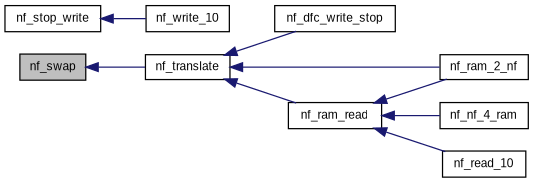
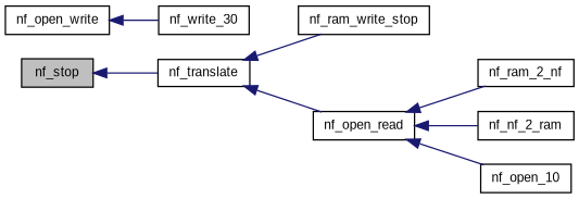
  digraph {
    fontname="Liberation Sans"
    rankdir=LR
    node [color=black fillcolor=white fontname="Liberation Sans" fontsize=10 shape=record style=filled]
    edge [color=midnightblue dir=back fontname="Liberation Sans" fontsize=10 labelfontname="FreeSans.ttf" labelfontsize=10 style=solid]
-   n1 [fillcolor=grey75 fontcolor=black height=0.2 label=nf_swap width=0.4]
+   n1 [fillcolor=grey75 fontcolor=black height=0.2 label=nf_stop width=0.4]
    n2 [height=0.2 label=nf_translate width=0.4]
-   n3 [height=0.2 label=nf_dfc_write_stop width=0.4]
-   n4 [height=0.2 label=nf_ram_read width=0.4]
+   n3 [height=0.2 label=nf_ram_write_stop width=0.4]
+   n4 [height=0.2 label=nf_open_read width=0.4]
    n5 [height=0.2 label=nf_ram_2_nf width=0.4]
-   n6 [height=0.2 label=nf_nf_4_ram width=0.4]
-   n7 [height=0.2 label=nf_read_10 width=0.4]
-   n8 [height=0.2 label=nf_stop_write width=0.4]
-   n9 [height=0.2 label=nf_write_10 width=0.4]
+   n6 [height=0.2 label=nf_nf_2_ram width=0.4]
+   n7 [height=0.2 label=nf_open_10 width=0.4]
+   n8 [height=0.2 label=nf_open_write width=0.4]
+   n9 [height=0.2 label=nf_write_30 width=0.4]
    n1 -> n2
    n2 -> n3
    n2 -> n4
-   n2 -> n5
    n4 -> n5
    n4 -> n6
    n4 -> n7
    n8 -> n9
  }
